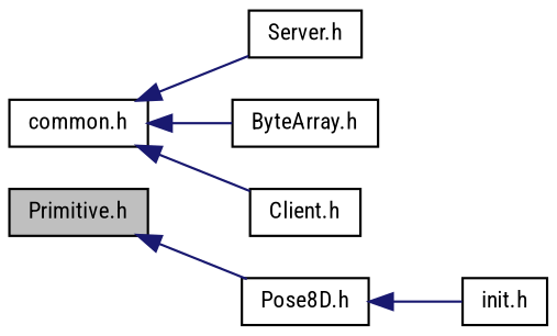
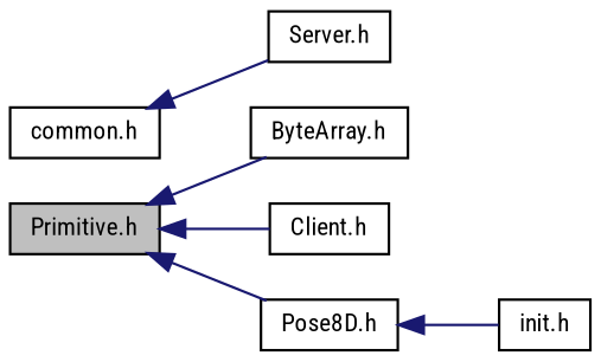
  digraph {
    fontname="Roboto Condensed"
    rankdir=LR
    node [color=black fillcolor=white fontname="Roboto Condensed" fontsize=10 shape=record style=filled]
    edge [color=midnightblue dir=back fontname="Roboto Condensed" fontsize=10 labelfontname=FreeSans labelfontsize=10 style=solid]
    n1 [fillcolor=grey75 fontcolor=black height=0.2 label="Primitive.h" width=0.4]
    n2 [height=0.2 label="ByteArray.h" width=0.4]
    n3 [height=0.2 label="Pose8D.h" width=0.4]
    n4 [height=0.2 label="init.h" width=0.4]
    n5 [height=0.2 label="common.h" width=0.4]
    n6 [height=0.2 label="Client.h" width=0.4]
    n7 [height=0.2 label="Server.h" width=0.4]
-   n5 -> n2
+   n1 -> n2
    n1 -> n3
    n3 -> n4
-   n5 -> n6
+   n1 -> n6
    n5 -> n7
  }
